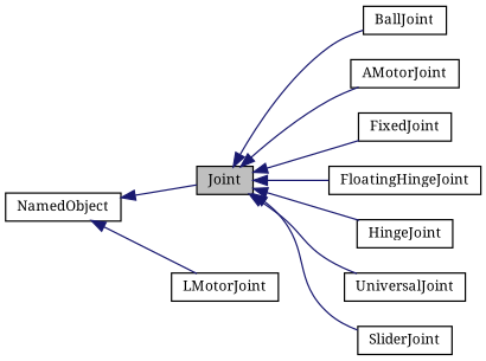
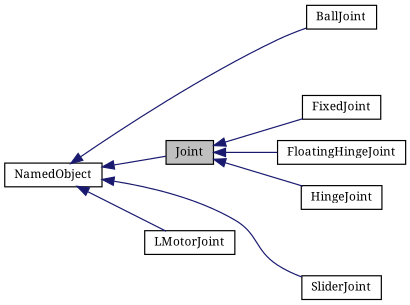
  digraph {
    fontname="Noto Serif"
    rankdir=LR
    node [color=black fillcolor=white fontname="Noto Serif" fontsize=10 shape=record style=filled]
    edge [color=midnightblue dir=back fontname="Noto Serif" fontsize=10 labelfontname=Helvetica labelfontsize=10 style=solid]
    n1 [fillcolor=grey75 fontcolor=black height=0.2 label=Joint width=0.4]
-   n2 [height=0.2 label=AMotorJoint width=0.4]
    n3 [height=0.2 label=BallJoint width=0.4]
    n4 [height=0.2 label=FixedJoint width=0.4]
    n5 [height=0.2 label=FloatingHingeJoint width=0.4]
    n6 [height=0.2 label=HingeJoint width=0.4]
    n7 [height=0.2 label=SliderJoint width=0.4]
-   n8 [height=0.2 label=UniversalJoint width=0.4]
    n9 [height=0.2 label=LMotorJoint width=0.4]
    n10 [height=0.2 label=NamedObject width=0.4]
-   n1 -> n2
-   n1 -> n3
+   n10 -> n3
    n1 -> n4
    n1 -> n5
    n1 -> n6
-   n1 -> n7
-   n1 -> n8
+   n10 -> n7
    n10 -> n1
    n10 -> n9
  }
